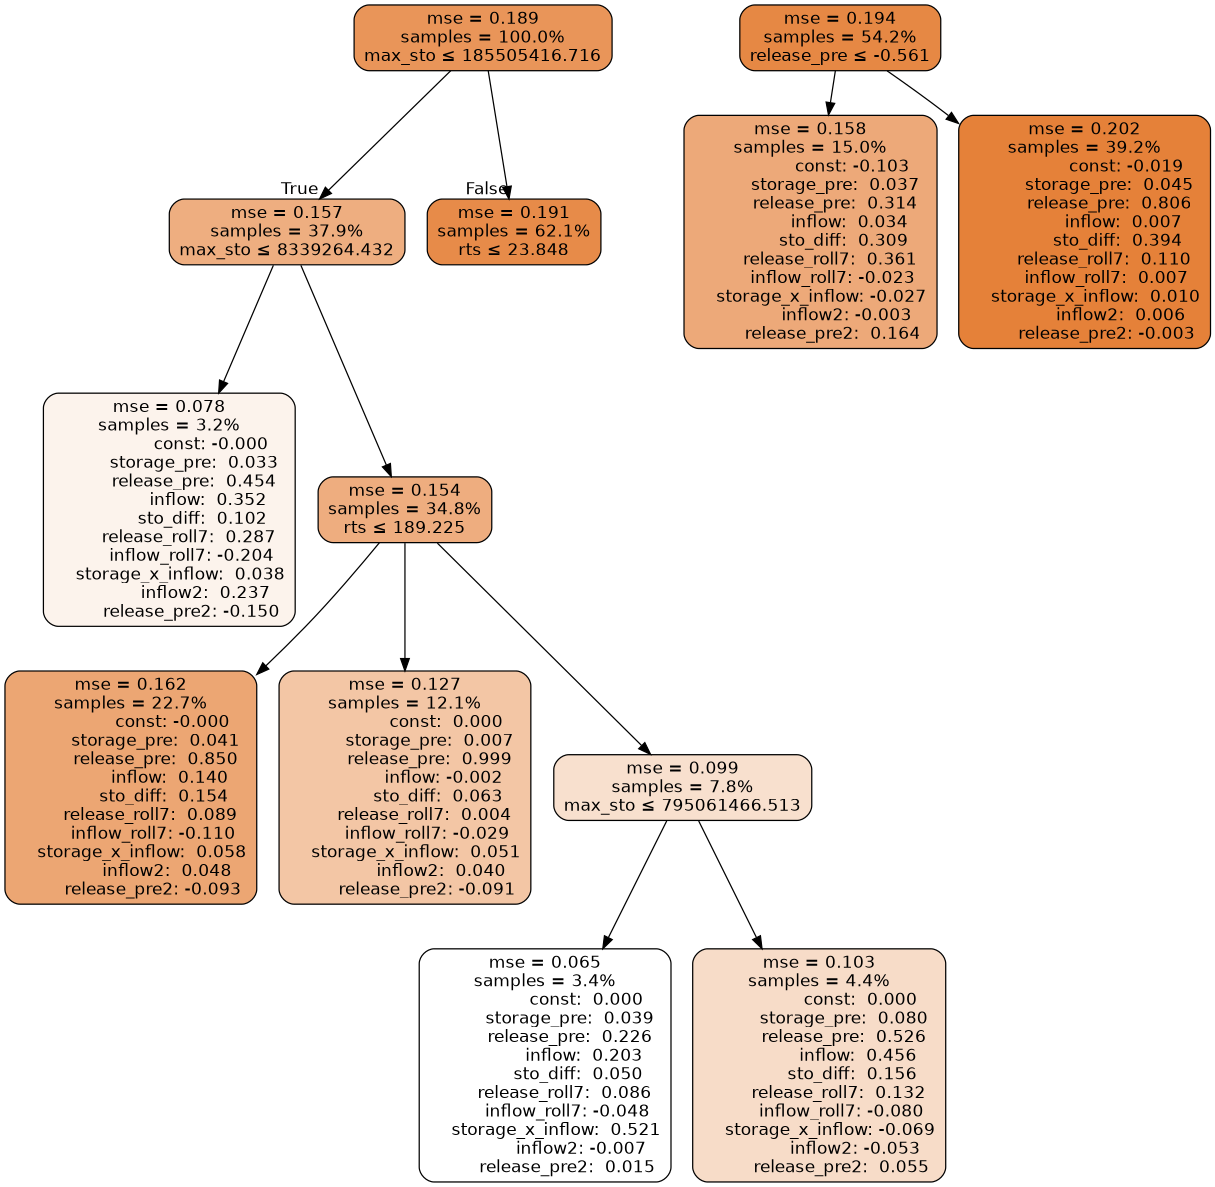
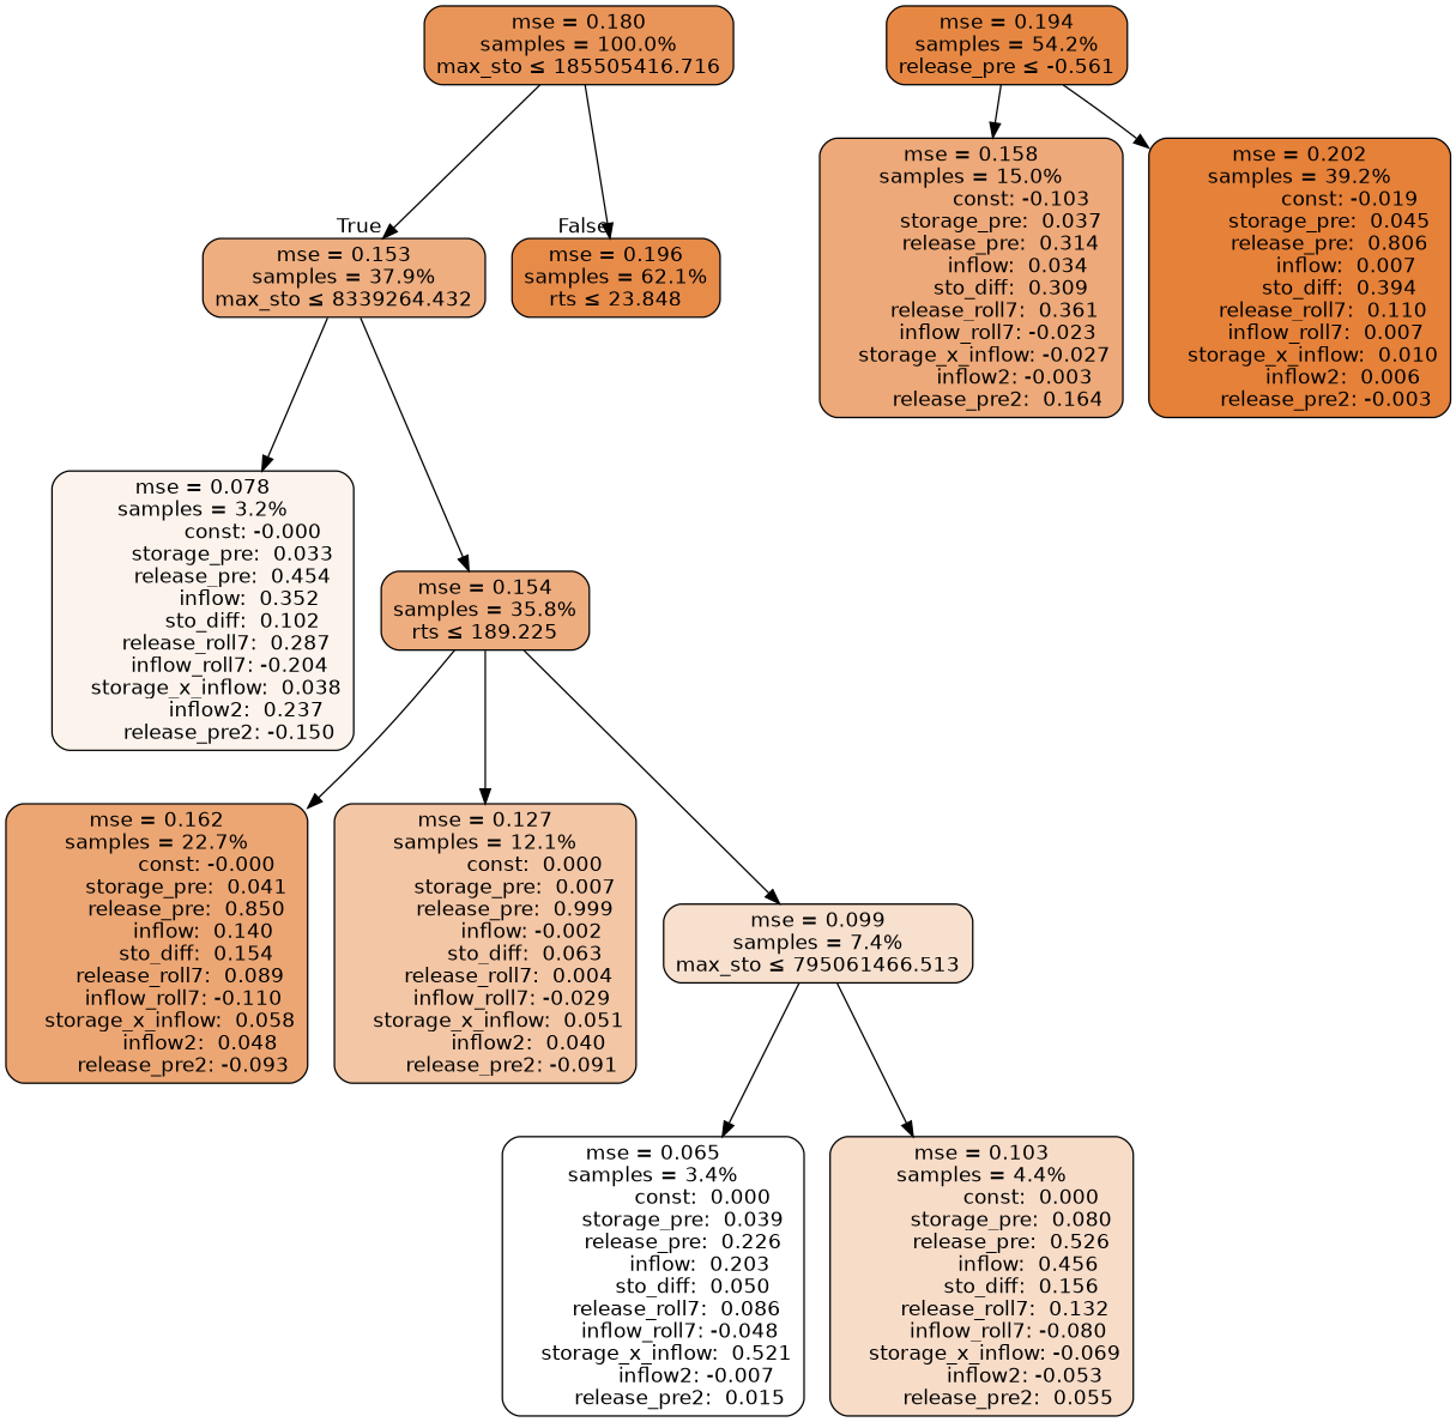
  digraph {
    node [color=black fontname=helvetica shape=rectangle style="filled, rounded"]
    edge [fontname=helvetica]
-   n1 [fillcolor="#e99559" label="mse = 0.189\nsamples = 100.0%\nmax_sto &le; 185505416.716"]
-   n2 [fillcolor="#eeae80" label="mse = 0.157\nsamples = 37.9%\nmax_sto &le; 8339264.432"]
-   n3 [fillcolor="#e78b49" label="mse = 0.191\nsamples = 62.1%\nrts &le; 23.848"]
+   n1 [fillcolor="#e99559" label="mse = 0.180\nsamples = 100.0%\nmax_sto &le; 185505416.716"]
+   n2 [fillcolor="#eeae80" label="mse = 0.153\nsamples = 37.9%\nmax_sto &le; 8339264.432"]
+   n3 [fillcolor="#e78b49" label="mse = 0.196\nsamples = 62.1%\nrts &le; 23.848"]
    n4 [fillcolor="#fcf3ec" label="mse = 0.078\nsamples = 3.2%\n               const: -0.000\n         storage_pre:  0.033\n         release_pre:  0.454\n              inflow:  0.352\n            sto_diff:  0.102\n       release_roll7:  0.287\n        inflow_roll7: -0.204\n    storage_x_inflow:  0.038\n             inflow2:  0.237\n        release_pre2: -0.150"]
-   n5 [fillcolor="#eead7f" label="mse = 0.154\nsamples = 34.8%\nrts &le; 189.225"]
+   n5 [fillcolor="#eead7f" label="mse = 0.154\nsamples = 35.8%\nrts &le; 189.225"]
    n6 [fillcolor="#eca673" label="mse = 0.162\nsamples = 22.7%\n               const: -0.000\n         storage_pre:  0.041\n         release_pre:  0.850\n              inflow:  0.140\n            sto_diff:  0.154\n       release_roll7:  0.089\n        inflow_roll7: -0.110\n    storage_x_inflow:  0.058\n             inflow2:  0.048\n        release_pre2: -0.093"]
    n7 [fillcolor="#f3c6a5" label="mse = 0.127\nsamples = 12.1%\n               const:  0.000\n         storage_pre:  0.007\n         release_pre:  0.999\n              inflow: -0.002\n            sto_diff:  0.063\n       release_roll7:  0.004\n        inflow_roll7: -0.029\n    storage_x_inflow:  0.051\n             inflow2:  0.040\n        release_pre2: -0.091"]
-   n8 [fillcolor="#f8e0ce" label="mse = 0.099\nsamples = 7.8%\nmax_sto &le; 795061466.513"]
+   n8 [fillcolor="#f8e0ce" label="mse = 0.099\nsamples = 7.4%\nmax_sto &le; 795061466.513"]
    n9 [fillcolor="#ffffff" label="mse = 0.065\nsamples = 3.4%\n               const:  0.000\n         storage_pre:  0.039\n         release_pre:  0.226\n              inflow:  0.203\n            sto_diff:  0.050\n       release_roll7:  0.086\n        inflow_roll7: -0.048\n    storage_x_inflow:  0.521\n             inflow2: -0.007\n        release_pre2:  0.015"]
    n10 [fillcolor="#f7dcc8" label="mse = 0.103\nsamples = 4.4%\n               const:  0.000\n         storage_pre:  0.080\n         release_pre:  0.526\n              inflow:  0.456\n            sto_diff:  0.156\n       release_roll7:  0.132\n        inflow_roll7: -0.080\n    storage_x_inflow: -0.069\n             inflow2: -0.053\n        release_pre2:  0.055"]
    n11 [fillcolor="#e68844" label="mse = 0.194\nsamples = 54.2%\nrelease_pre &le; -0.561"]
    n12 [fillcolor="#eda979" label="mse = 0.158\nsamples = 15.0%\n               const: -0.103\n         storage_pre:  0.037\n         release_pre:  0.314\n              inflow:  0.034\n            sto_diff:  0.309\n       release_roll7:  0.361\n        inflow_roll7: -0.023\n    storage_x_inflow: -0.027\n             inflow2: -0.003\n        release_pre2:  0.164"]
    n13 [fillcolor="#e58139" label="mse = 0.202\nsamples = 39.2%\n               const: -0.019\n         storage_pre:  0.045\n         release_pre:  0.806\n              inflow:  0.007\n            sto_diff:  0.394\n       release_roll7:  0.110\n        inflow_roll7:  0.007\n    storage_x_inflow:  0.010\n             inflow2:  0.006\n        release_pre2: -0.003"]
    n1 -> n2 [headlabel=True labelangle=45 labeldistance=2.5]
    n1 -> n3 [headlabel=False labelangle=-45 labeldistance=2.5]
    n2 -> n4
    n2 -> n5
    n5 -> n6
    n5 -> n7
    n5 -> n8
    n8 -> n9
    n8 -> n10
    n11 -> n12
    n11 -> n13
  }
